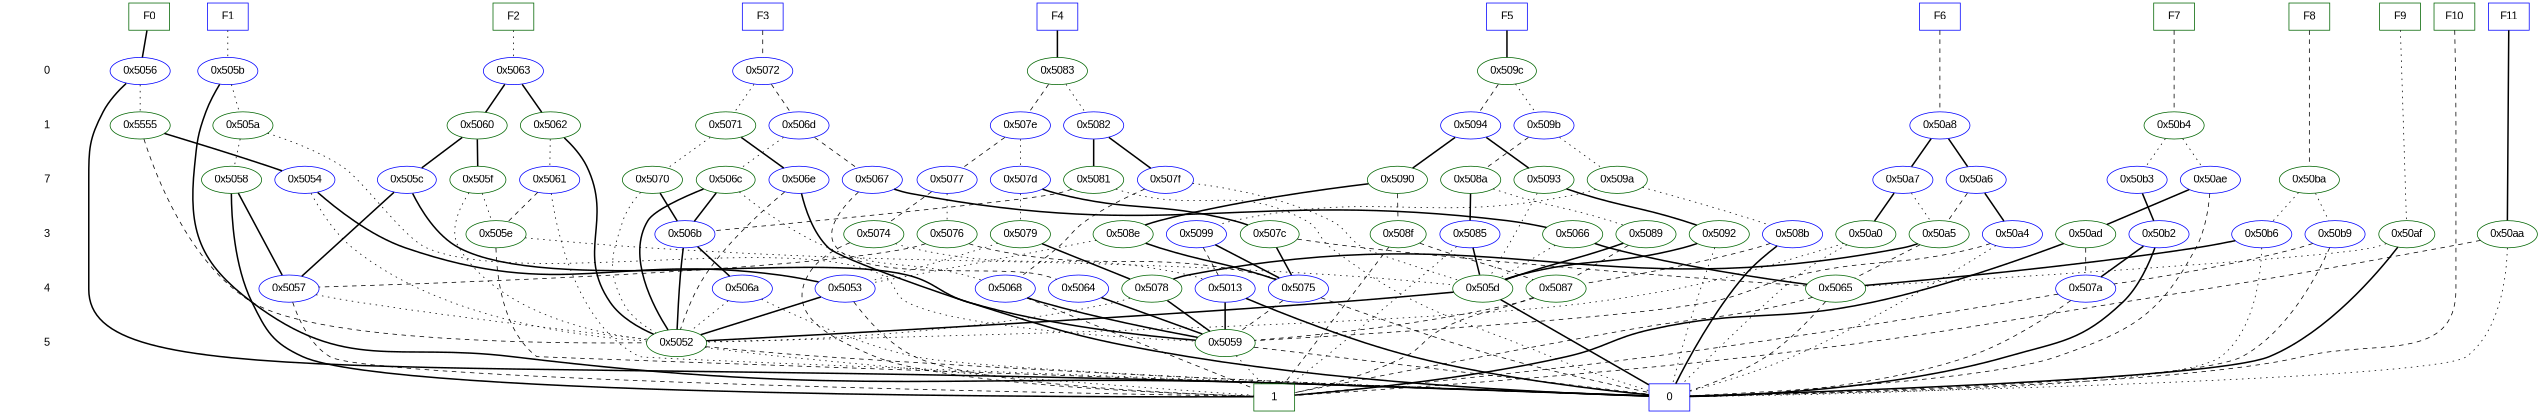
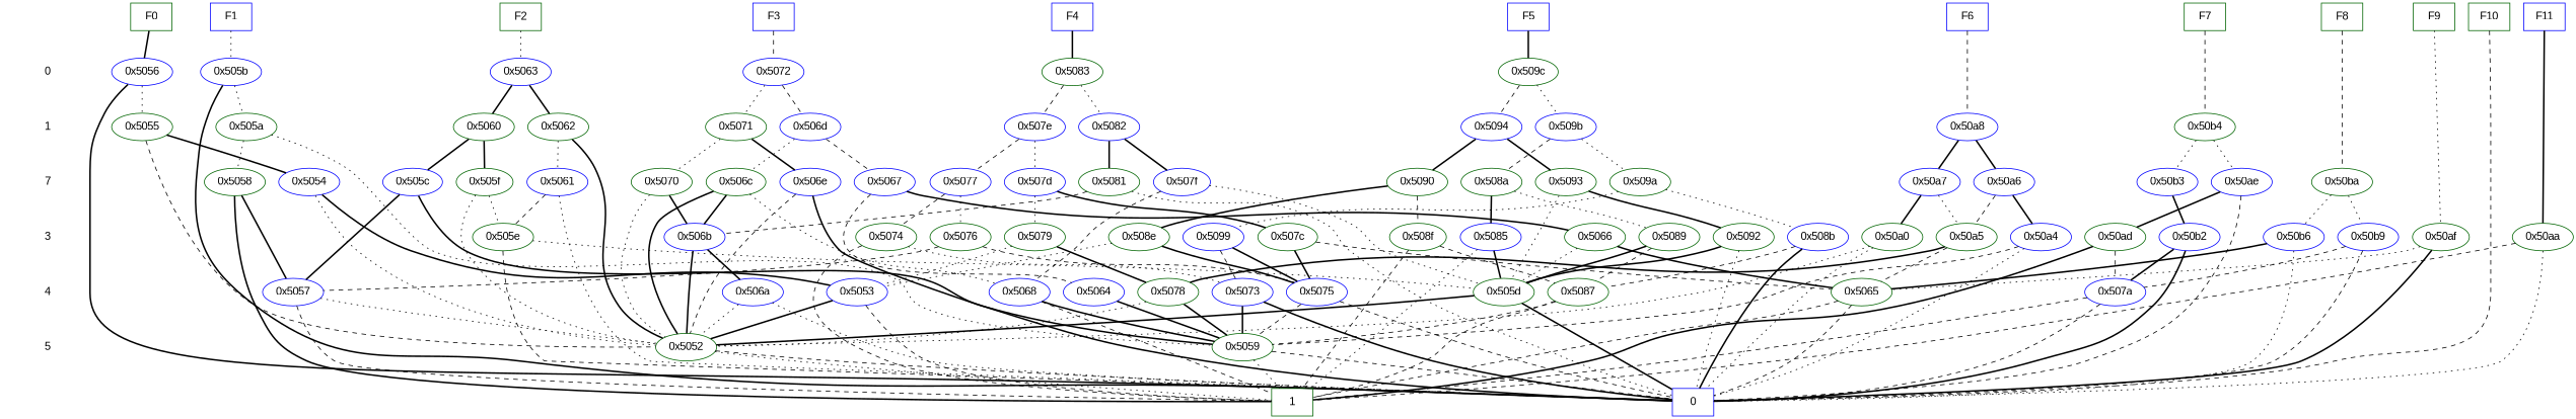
  digraph {
    fontname="Liberation Sans"
    node [fontname="Liberation Sans" color=blue]
    edge [dir=none fontname="Liberation Sans" style=bold]
    "CONST NODES" [shape=plaintext style=invis color=""]
    " 0 " [shape=plaintext]
    " 1 " [shape=plaintext]
    n4 [label=7 shape=plaintext]
    " 3 " [shape=plaintext]
    " 4 " [color=darkgreen shape=plaintext]
    " 5 " [shape=plaintext]
    F0 [color=darkgreen shape=box]
    F1 [shape=box]
    F2 [color=darkgreen shape=box]
    F3 [shape=box]
    F4 [shape=box]
    F5 [shape=box]
    F6 [shape=box]
    F7 [color=darkgreen shape=box]
    F8 [color=darkgreen shape=box]
    F9 [color=darkgreen shape=box]
    F10 [color=darkgreen shape=box]
    F11 [shape=box]
    "0x505b"
    "0x5063"
    "0x5072"
    "0x5056"
    "0x5083" [color=darkgreen]
    "0x509c" [color=darkgreen]
    "0x50a8"
    "0x509b"
    "0x507e"
-   "0x5055" [color=darkgreen label="0x5555"]
+   "0x5055" [color=darkgreen]
    "0x5071" [color=darkgreen]
    "0x5082"
    "0x5094"
    "0x505a" [color=darkgreen]
    "0x506d"
    "0x5060" [color=darkgreen]
    "0x5062" [color=darkgreen]
    "0x50b4" [color=darkgreen]
    "0x50ba" [color=darkgreen]
    "0x507d"
    "0x50b3"
    "0x5090" [color=darkgreen]
    "0x506e"
    "0x5061"
    "0x50a7"
    "0x5077"
    "0x508a" [color=darkgreen]
    "0x505f" [color=darkgreen]
    "0x507f"
    "0x509a" [color=darkgreen]
    "0x5093" [color=darkgreen]
    "0x5054"
    "0x5070" [color=darkgreen]
    "0x5058" [color=darkgreen]
    "0x5081" [color=darkgreen]
    "0x5067"
    "0x505c"
    "0x50ae"
    "0x50a6"
    "0x506c" [color=darkgreen]
    "0x5066" [color=darkgreen]
    "0x5089" [color=darkgreen]
    "0x506b"
    "0x508f" [color=darkgreen]
    "0x50a0" [color=darkgreen]
    "0x50b2"
    "0x50b9"
    "0x507c" [color=darkgreen]
    "0x5092" [color=darkgreen]
    "0x5074" [color=darkgreen]
    "0x50aa" [color=darkgreen]
    "0x50af" [color=darkgreen]
    "0x508b"
    "0x50a4"
    "0x505e" [color=darkgreen]
    "0x508e" [color=darkgreen]
    "0x5076" [color=darkgreen]
    "0x50b6"
    "0x50ad" [color=darkgreen]
    "0x5099"
    "0x50a5" [color=darkgreen]
    "0x5079" [color=darkgreen]
    "0x5085"
    "0x506a"
    "0x507a"
    "0x5057"
    "0x505d" [color=darkgreen]
-   "0x5073" [label="0x5013"]
+   "0x5073"
    "0x5064"
    "0x5053"
    "0x5065" [color=darkgreen]
    "0x5078" [color=darkgreen]
    "0x5087" [color=darkgreen]
    "0x5075"
    "0x5068"
    "0x5059" [color=darkgreen]
    "0x5052" [color=darkgreen]
    n97 [label=0 shape=box]
    n98 [color=darkgreen label=1 shape=box]
    subgraph sub_1 {
      "CONST NODES"
      " 0 "
      " 1 "
      n4
      " 3 "
      " 4 "
      " 5 "
    }
    subgraph sub_2 {
      rank=same
      F0
      F1
      F2
      F3
      F4
      F5
      F6
      F7
      F8
      F9
      F10
      F11
    }
    subgraph sub_3 {
      rank=same
      " 0 "
      "0x505b"
      "0x5063"
      "0x5072"
      "0x5056"
      "0x5083"
      "0x509c"
    }
    subgraph sub_4 {
      rank=same
      " 1 "
      "0x50a8"
      "0x509b"
      "0x507e"
      "0x5055"
      "0x5071"
      "0x5082"
      "0x5094"
      "0x505a"
      "0x506d"
      "0x5060"
      "0x5062"
      "0x50b4"
    }
    subgraph sub_5 {
      rank=same
      n4
      "0x50ba"
      "0x507d"
      "0x50b3"
      "0x5090"
      "0x506e"
      "0x5061"
      "0x50a7"
      "0x5077"
      "0x508a"
      "0x505f"
      "0x507f"
      "0x509a"
      "0x5093"
      "0x5054"
      "0x5070"
      "0x5058"
      "0x5081"
      "0x5067"
      "0x505c"
      "0x50ae"
      "0x50a6"
      "0x506c"
    }
    subgraph sub_6 {
      rank=same
      " 3 "
      "0x5066"
      "0x5089"
      "0x506b"
      "0x508f"
      "0x50a0"
      "0x50b2"
      "0x50b9"
      "0x507c"
      "0x5092"
      "0x5074"
      "0x50aa"
      "0x50af"
      "0x508b"
      "0x50a4"
      "0x505e"
      "0x508e"
      "0x5076"
      "0x50b6"
      "0x50ad"
      "0x5099"
      "0x50a5"
      "0x5079"
      "0x5085"
    }
    subgraph sub_7 {
      rank=same
      " 4 "
      "0x506a"
      "0x507a"
      "0x5057"
      "0x505d"
      "0x5073"
      "0x5064"
      "0x5053"
      "0x5065"
      "0x5078"
      "0x5087"
      "0x5075"
      "0x5068"
    }
    subgraph sub_8 {
      rank=same
      " 5 "
      "0x5059"
      "0x5052"
    }
    subgraph sub_9 {
      rank=same
      "CONST NODES"
      subgraph sub_10 {
        rank=same
        n97
        n98
      }
    }
    " 0 " -> " 1 " [style=invis]
    " 1 " -> n4 [style=invis]
    n4 -> " 3 " [style=invis]
    " 3 " -> " 4 " [style=invis]
    " 4 " -> " 5 " [style=invis]
    " 5 " -> "CONST NODES" [style=invis]
    F0 -> F1 [style=invis]
    F0 -> "0x5056"
    F1 -> F2 [style=invis]
    F1 -> "0x505b" [style=dotted]
    F2 -> F3 [style=invis]
    F2 -> "0x5063" [style=dotted]
    F3 -> F4 [style=invis]
    F3 -> "0x5072" [style=dashed]
    F4 -> F5 [style=invis]
    F4 -> "0x5083"
    F5 -> F6 [style=invis]
    F5 -> "0x509c"
    F6 -> F7 [style=invis]
    F6 -> "0x50a8" [style=dashed]
    F7 -> F8 [style=invis]
    F7 -> "0x50b4" [style=dashed]
    F8 -> F9 [style=invis]
    F8 -> "0x50ba" [style=dashed]
    F9 -> F10 [style=invis]
    F9 -> "0x50af" [style=dotted]
    F10 -> F11 [style=invis]
    F10 -> n97 [style=dashed]
    F11 -> "0x50aa"
    "0x505b" -> "0x505a" [style=dotted]
    "0x505b" -> n97
    "0x5063" -> "0x5060"
    "0x5063" -> "0x5062"
    "0x5072" -> "0x5071" [style=dotted]
    "0x5072" -> "0x506d" [style=dashed]
    "0x5056" -> "0x5055" [style=dotted]
    "0x5056" -> n97
    "0x5083" -> "0x507e" [style=dashed]
    "0x5083" -> "0x5082" [style=dotted]
    "0x509c" -> "0x509b" [style=dotted]
    "0x509c" -> "0x5094" [style=dashed]
    "0x50a8" -> "0x50a7"
    "0x50a8" -> "0x50a6"
    "0x509b" -> "0x508a" [style=dashed]
    "0x509b" -> "0x509a" [style=dotted]
    "0x507e" -> "0x507d" [style=dotted]
    "0x507e" -> "0x5077" [style=dashed]
    "0x5055" -> "0x5054"
    "0x5055" -> "0x5052" [style=dashed]
    "0x5071" -> "0x506e"
    "0x5071" -> "0x5070" [style=dotted]
    "0x5082" -> "0x507f"
    "0x5082" -> "0x5081"
    "0x5094" -> "0x5090"
    "0x5094" -> "0x5093"
    "0x505a" -> "0x5058" [style=dotted]
    "0x505a" -> "0x5059" [style=dotted]
    "0x506d" -> "0x5067" [style=dashed]
    "0x506d" -> "0x506c" [style=dotted]
    "0x5060" -> "0x505f"
    "0x5060" -> "0x505c"
    "0x5062" -> "0x5061" [style=dotted]
    "0x5062" -> "0x5052"
    "0x50b4" -> "0x50b3" [style=dotted]
    "0x50b4" -> "0x50ae" [style=dotted]
    "0x50ba" -> "0x50b9" [style=dotted]
    "0x50ba" -> "0x50b6" [style=dotted]
    "0x507d" -> "0x507c"
    "0x507d" -> "0x5079" [style=dotted]
    "0x50b3" -> "0x50b2"
    "0x5090" -> "0x508f" [style=dashed]
    "0x5090" -> "0x508e"
    "0x506e" -> "0x5052" [style=dashed]
    "0x506e" -> n97
    "0x5061" -> "0x505e" [style=dashed]
    "0x5061" -> n97 [style=dotted]
    "0x50a7" -> "0x50a0"
    "0x50a7" -> "0x50a5" [style=dotted]
    "0x5077" -> "0x5074" [style=dashed]
    "0x5077" -> "0x5076" [style=dotted]
    "0x508a" -> "0x5089" [style=dotted]
    "0x508a" -> "0x5085"
    "0x505f" -> "0x505e" [style=dotted]
    "0x505f" -> "0x5052" [style=dotted]
    "0x507f" -> "0x505d" [style=dotted]
    "0x507f" -> "0x5068" [style=dashed]
    "0x509a" -> "0x508b" [style=dotted]
    "0x509a" -> "0x5099" [style=dotted]
    "0x5093" -> "0x5092"
    "0x5093" -> "0x505d" [style=dotted]
    "0x5054" -> "0x5053"
    "0x5054" -> "0x5052" [style=dotted]
    "0x5070" -> "0x506b"
    "0x5070" -> "0x5052" [style=dotted]
    "0x5058" -> "0x5057"
    "0x5058" -> n98
    "0x5081" -> "0x506b" [style=dashed]
    "0x5081" -> n97 [style=dotted]
    "0x5067" -> "0x5066"
    "0x5067" -> "0x5064" [style=dashed]
    "0x505c" -> "0x5057"
    "0x505c" -> "0x5059"
    "0x50ae" -> "0x50ad"
    "0x50ae" -> n97 [style=dashed]
    "0x50a6" -> "0x50a4"
    "0x50a6" -> "0x50a5" [style=dashed]
    "0x506c" -> "0x506b"
    "0x506c" -> "0x5068" [style=dotted]
    "0x506c" -> "0x5052"
    "0x5066" -> "0x505d" [style=dotted]
    "0x5066" -> "0x5065"
    "0x5089" -> "0x505d"
    "0x5089" -> "0x5087" [style=dashed]
    "0x506b" -> "0x506a"
    "0x506b" -> "0x5052"
    "0x508f" -> "0x5087" [style=dashed]
    "0x508f" -> n98 [style=dashed]
    "0x50a0" -> "0x5052" [style=dotted]
    "0x50a0" -> n97 [style=dotted]
    "0x50b2" -> "0x507a"
    "0x50b2" -> n97
    "0x50b9" -> "0x507a" [style=dashed]
    "0x50b9" -> n97 [style=dashed]
    "0x507c" -> "0x5065" [style=dashed]
    "0x507c" -> "0x5075"
    "0x5092" -> "0x505d"
    "0x5092" -> n97 [style=dotted]
    "0x5074" -> "0x5073" [style=dotted]
    "0x5074" -> n98 [style=dashed]
    "0x50aa" -> n97 [style=dotted]
    "0x50aa" -> n98 [style=dashed]
    "0x50af" -> "0x5065" [style=dotted]
    "0x50af" -> n97
    "0x508b" -> "0x5087" [style=dashed]
    "0x508b" -> n97
    "0x50a4" -> "0x5059" [style=dashed]
    "0x50a4" -> n97 [style=dotted]
    "0x505e" -> "0x505d" [style=dotted]
    "0x505e" -> n97 [style=dashed]
    "0x508e" -> "0x5053" [style=dotted]
    "0x508e" -> "0x5075"
    "0x5076" -> "0x5057" [style=dashed]
    "0x5076" -> "0x5075" [style=dashed]
    "0x50b6" -> "0x5065"
    "0x50b6" -> n97 [style=dotted]
    "0x50ad" -> "0x507a" [style=dashed]
    "0x50ad" -> n98
    "0x5099" -> "0x5073" [style=dashed]
    "0x5099" -> "0x5075"
    "0x50a5" -> "0x5065" [style=dashed]
    "0x50a5" -> "0x5078"
    "0x5079" -> "0x5053" [style=dotted]
    "0x5079" -> "0x5078"
    "0x5085" -> "0x505d"
    "0x5085" -> n98 [style=dotted]
    "0x506a" -> "0x5052" [style=dotted]
    "0x506a" -> n97 [style=dotted]
    "0x507a" -> n97 [style=dashed]
    "0x507a" -> n98 [style=dashed]
    "0x5057" -> "0x5052" [style=dotted]
    "0x5057" -> n98 [style=dashed]
    "0x505d" -> "0x5052"
    "0x505d" -> n97
    "0x5073" -> "0x5059"
    "0x5073" -> n97
    "0x5064" -> "0x5059"
    "0x5053" -> "0x5052"
    "0x5053" -> n98 [style=dashed]
    "0x5065" -> n97 [style=dashed]
    "0x5065" -> n98 [style=dashed]
    "0x5078" -> "0x5059"
    "0x5078" -> "0x5052" [style=dotted]
    "0x5087" -> "0x5059" [style=dashed]
    "0x5087" -> n98 [style=dashed]
    "0x5075" -> "0x5059" [style=dashed]
    "0x5075" -> n97 [style=dashed]
    "0x5068" -> "0x5059"
    "0x5068" -> n98 [style=dashed]
    "0x5059" -> n97 [style=dashed]
    "0x5059" -> n98 [style=dotted]
    "0x5052" -> n97 [style=dashed]
    "0x5052" -> n98 [style=dotted]
  }
